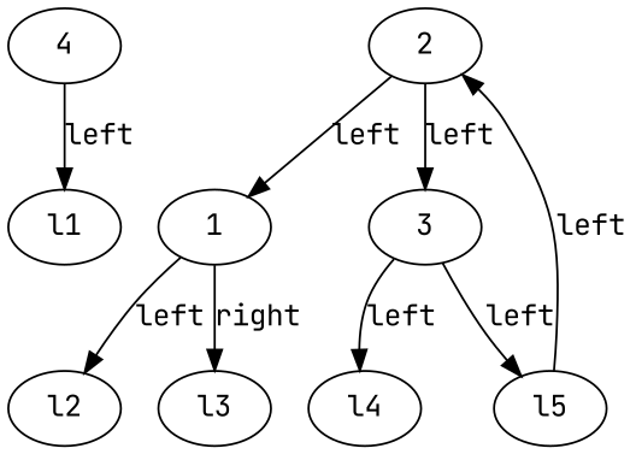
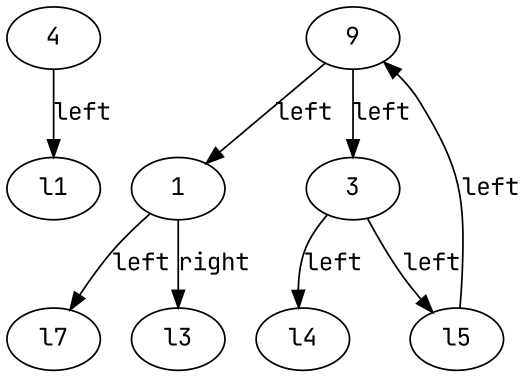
  digraph {
    fontname="JetBrains Mono"
    node [fontname="JetBrains Mono"]
    edge [fontname="JetBrains Mono"]
    n1 [label=4]
    l1
-   n3 [label=2]
+   n3 [label=9]
    n4 [label=1]
    n5 [label=3]
-   l2
+   l2 [label=l7]
    l3
    l4
    l5
    n1 -> l1 [label=left]
    n3 -> n4 [label=left]
    n3 -> n5 [label=left]
    n4 -> l2 [label=left]
    n4 -> l3 [label=right]
    n5 -> l4 [label=left]
    n5 -> l5 [label=left]
    l5 -> n3 [label=left]
  }
